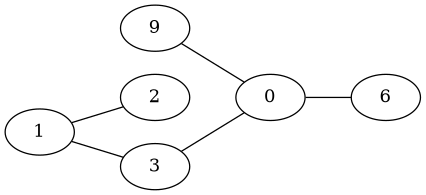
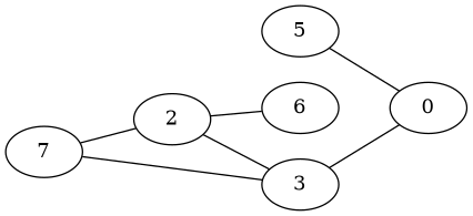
  graph {
    rankdir=LR
    n1 [label=0]
-   5 [label=9]
+   5
    6
-   1
+   1 [label=7]
    2
    3
-   n1 -- 6
+   2 -- 6
    5 -- n1
    1 -- 2
    1 -- 3
+   2 -- 3
    3 -- n1
  }
